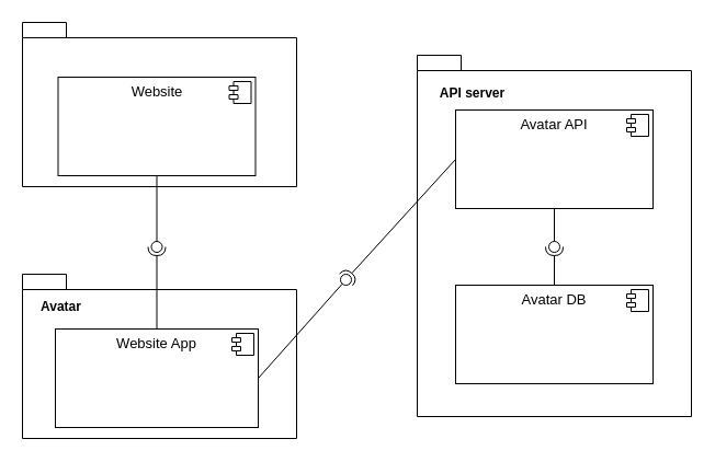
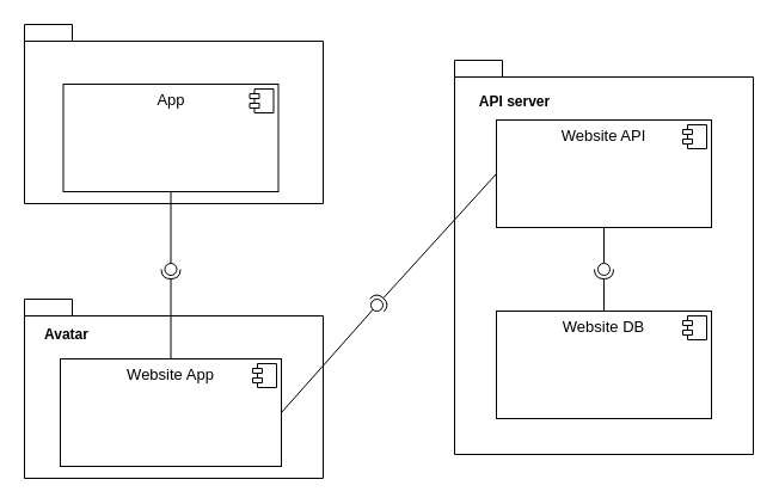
  <mxCell id="0" />
  <mxCell id="1" parent="0" />
  <mxCell id="2" value="" style="shape=folder;fontStyle=1;spacingTop=10;tabWidth=40;tabHeight=14;tabPosition=left;html=1;" vertex="1" parent="1"><mxGeometry x="20" y="20" width="250" height="150" as="geometry" /></mxCell>
  <mxCell id="3" value="" style="shape=folder;fontStyle=1;spacingTop=10;tabWidth=40;tabHeight=14;tabPosition=left;html=1;" vertex="1" parent="1"><mxGeometry x="20" y="250" width="250" height="150" as="geometry" /></mxCell>
  <mxCell id="4" value="&lt;p style=&quot;margin: 0px ; margin-top: 6px ; text-align: center&quot;&gt;&lt;font style=&quot;font-size: 13px&quot;&gt;Website App&lt;/font&gt;&lt;/p&gt;" style="align=left;overflow=fill;html=1;" vertex="1" parent="1"><mxGeometry x="50" y="300" width="185" height="90" as="geometry" /></mxCell>
  <mxCell id="5" value="" style="shape=component;jettyWidth=8;jettyHeight=4;" vertex="1" parent="4"><mxGeometry x="1" width="20" height="20" relative="1" as="geometry"><mxPoint x="-24" y="4" as="offset" /></mxGeometry></mxCell>
  <mxCell id="6" value="" style="shape=folder;fontStyle=1;spacingTop=10;tabWidth=40;tabHeight=14;tabPosition=left;html=1;" vertex="1" parent="1"><mxGeometry x="380" y="50" width="250" height="330" as="geometry" /></mxCell>
  <mxCell id="7" value="" style="rounded=0;orthogonalLoop=1;jettySize=auto;html=1;endArrow=none;endFill=0;exitX=0.5;exitY=1;exitDx=0;exitDy=0;" edge="1" target="9" parent="1" source="10"><mxGeometry relative="1" as="geometry"><mxPoint x="250" y="115" as="sourcePoint" /></mxGeometry></mxCell>
  <mxCell id="8" value="" style="rounded=0;orthogonalLoop=1;jettySize=auto;html=1;endArrow=halfCircle;endFill=0;entryX=0.5;entryY=0.5;entryDx=0;entryDy=0;endSize=6;strokeWidth=1;exitX=0.5;exitY=0;exitDx=0;exitDy=0;" edge="1" target="9" parent="1" source="4"><mxGeometry relative="1" as="geometry"><mxPoint x="320" y="185" as="sourcePoint" /></mxGeometry></mxCell>
  <mxCell id="9" value="" style="ellipse;whiteSpace=wrap;html=1;fontFamily=Helvetica;fontSize=12;fontColor=#000000;align=center;strokeColor=#000000;fillColor=#ffffff;points=[];aspect=fixed;resizable=0;" vertex="1" parent="1"><mxGeometry x="137.5" y="220" width="10" height="10" as="geometry" /></mxCell>
- <mxCell id="10" value="&lt;p style=&quot;margin: 0px ; margin-top: 6px ; text-align: center&quot;&gt;&lt;font style=&quot;font-size: 13px&quot;&gt;Website&lt;/font&gt;&lt;/p&gt;" style="align=left;overflow=fill;html=1;" vertex="1" parent="1"><mxGeometry x="52.5" y="70" width="180" height="90" as="geometry" /></mxCell>
+ <mxCell id="10" value="&lt;p style=&quot;margin: 0px ; margin-top: 6px ; text-align: center&quot;&gt;&lt;font style=&quot;font-size: 13px&quot;&gt;App&lt;/font&gt;&lt;/p&gt;" style="align=left;overflow=fill;html=1;" vertex="1" parent="1"><mxGeometry x="52.5" y="70" width="180" height="90" as="geometry" /></mxCell>
  <mxCell id="11" value="" style="shape=component;jettyWidth=8;jettyHeight=4;" vertex="1" parent="10"><mxGeometry x="1" width="20" height="20" relative="1" as="geometry"><mxPoint x="-24" y="4" as="offset" /></mxGeometry></mxCell>
- <mxCell id="12" value="&lt;p style=&quot;margin: 0px ; margin-top: 6px ; text-align: center&quot;&gt;&lt;font style=&quot;font-size: 13px&quot;&gt;Avatar API&lt;/font&gt;&lt;/p&gt;" style="align=left;overflow=fill;html=1;" vertex="1" parent="1"><mxGeometry x="415" y="100" width="180" height="90" as="geometry" /></mxCell>
+ <mxCell id="12" value="&lt;p style=&quot;margin: 0px ; margin-top: 6px ; text-align: center&quot;&gt;&lt;font style=&quot;font-size: 13px&quot;&gt;Website API&lt;/font&gt;&lt;/p&gt;" style="align=left;overflow=fill;html=1;" vertex="1" parent="1"><mxGeometry x="415" y="100" width="180" height="90" as="geometry" /></mxCell>
  <mxCell id="13" value="" style="shape=component;jettyWidth=8;jettyHeight=4;" vertex="1" parent="12"><mxGeometry x="1" width="20" height="20" relative="1" as="geometry"><mxPoint x="-24" y="4" as="offset" /></mxGeometry></mxCell>
  <mxCell id="14" value="" style="rounded=0;orthogonalLoop=1;jettySize=auto;html=1;endArrow=none;endFill=0;exitX=1;exitY=0.5;exitDx=0;exitDy=0;" edge="1" target="16" parent="1" source="4"><mxGeometry relative="1" as="geometry"><mxPoint x="280" y="185" as="sourcePoint" /></mxGeometry></mxCell>
  <mxCell id="15" value="" style="rounded=0;orthogonalLoop=1;jettySize=auto;html=1;endArrow=halfCircle;endFill=0;entryX=0.5;entryY=0.5;entryDx=0;entryDy=0;endSize=6;strokeWidth=1;exitX=0;exitY=0.5;exitDx=0;exitDy=0;" edge="1" target="16" parent="1" source="12"><mxGeometry relative="1" as="geometry"><mxPoint x="702.5" y="205" as="sourcePoint" /></mxGeometry></mxCell>
  <mxCell id="16" value="" style="ellipse;whiteSpace=wrap;html=1;fontFamily=Helvetica;fontSize=12;fontColor=#000000;align=center;strokeColor=#000000;fillColor=#ffffff;points=[];aspect=fixed;resizable=0;" vertex="1" parent="1"><mxGeometry x="310" y="250" width="10" height="10" as="geometry" /></mxCell>
  <mxCell id="17" value="&lt;b&gt;API server&lt;/b&gt;" style="text;html=1;align=center;verticalAlign=middle;resizable=0;points=[];autosize=1;" vertex="1" parent="1"><mxGeometry x="390" y="75" width="80" height="20" as="geometry" /></mxCell>
  <mxCell id="18" value="&lt;b&gt;Avatar&lt;/b&gt;" style="text;html=1;align=center;verticalAlign=middle;resizable=0;points=[];autosize=1;" vertex="1" parent="1"><mxGeometry x="30" y="270" width="50" height="20" as="geometry" /></mxCell>
- <mxCell id="19" value="&lt;p style=&quot;margin: 0px ; margin-top: 6px ; text-align: center&quot;&gt;&lt;font style=&quot;font-size: 13px&quot;&gt;Avatar DB&lt;/font&gt;&lt;/p&gt;" style="align=left;overflow=fill;html=1;" vertex="1" parent="1"><mxGeometry x="415" y="260" width="180" height="90" as="geometry" /></mxCell>
+ <mxCell id="19" value="&lt;p style=&quot;margin: 0px ; margin-top: 6px ; text-align: center&quot;&gt;&lt;font style=&quot;font-size: 13px&quot;&gt;Website DB&lt;/font&gt;&lt;/p&gt;" style="align=left;overflow=fill;html=1;" vertex="1" parent="1"><mxGeometry x="415" y="260" width="180" height="90" as="geometry" /></mxCell>
  <mxCell id="20" value="" style="shape=component;jettyWidth=8;jettyHeight=4;" vertex="1" parent="19"><mxGeometry x="1" width="20" height="20" relative="1" as="geometry"><mxPoint x="-24" y="4" as="offset" /></mxGeometry></mxCell>
  <mxCell id="21" value="" style="rounded=0;orthogonalLoop=1;jettySize=auto;html=1;endArrow=none;endFill=0;exitX=0.5;exitY=1;exitDx=0;exitDy=0;" edge="1" target="23" parent="1" source="12"><mxGeometry relative="1" as="geometry"><mxPoint x="270" y="425" as="sourcePoint" /></mxGeometry></mxCell>
  <mxCell id="22" value="" style="rounded=0;orthogonalLoop=1;jettySize=auto;html=1;endArrow=halfCircle;endFill=0;entryX=0.5;entryY=0.5;entryDx=0;entryDy=0;endSize=6;strokeWidth=1;exitX=0.5;exitY=0;exitDx=0;exitDy=0;" edge="1" target="23" parent="1" source="19"><mxGeometry relative="1" as="geometry"><mxPoint x="310" y="425" as="sourcePoint" /></mxGeometry></mxCell>
  <mxCell id="23" value="" style="ellipse;whiteSpace=wrap;html=1;fontFamily=Helvetica;fontSize=12;fontColor=#000000;align=center;strokeColor=#000000;fillColor=#ffffff;points=[];aspect=fixed;resizable=0;" vertex="1" parent="1"><mxGeometry x="500" y="220" width="10" height="10" as="geometry" /></mxCell>
